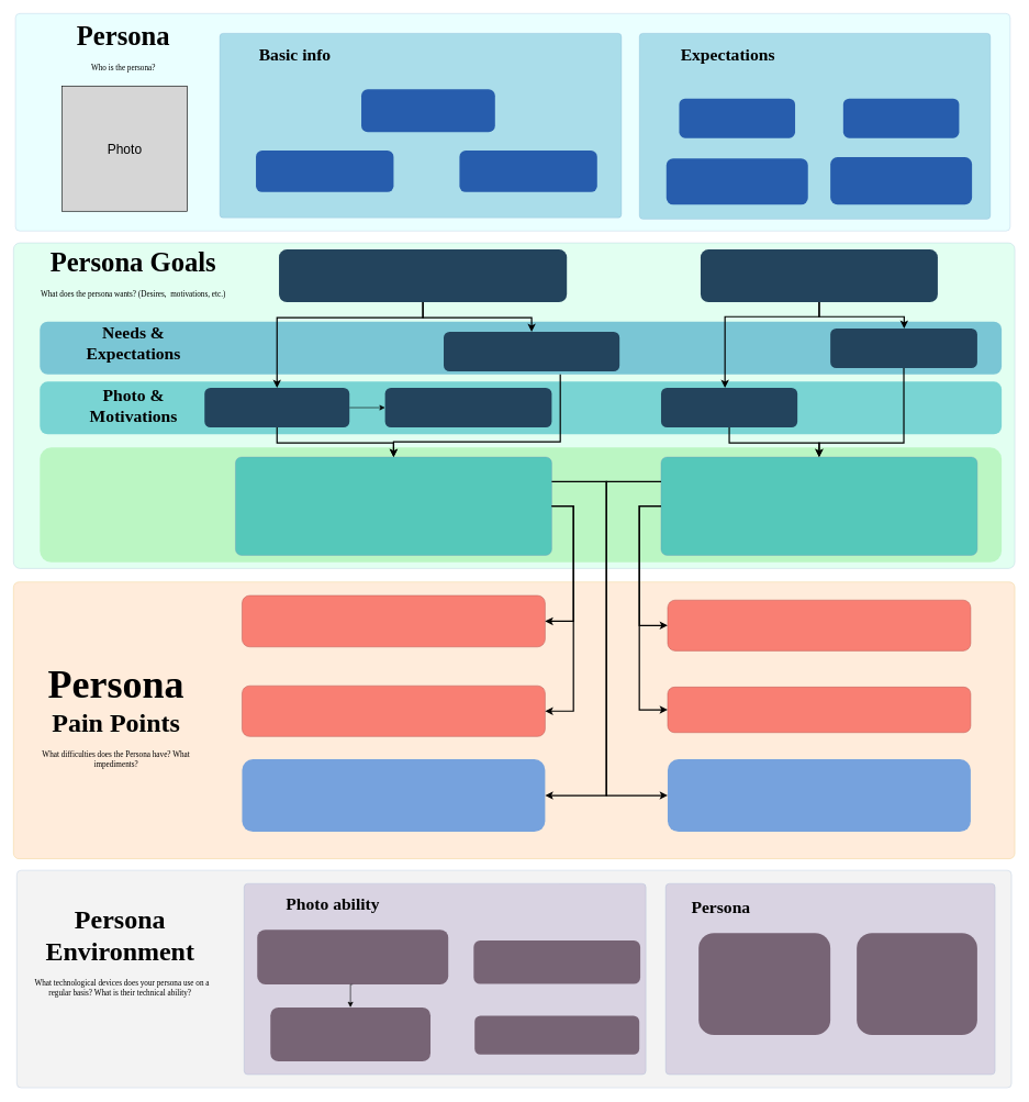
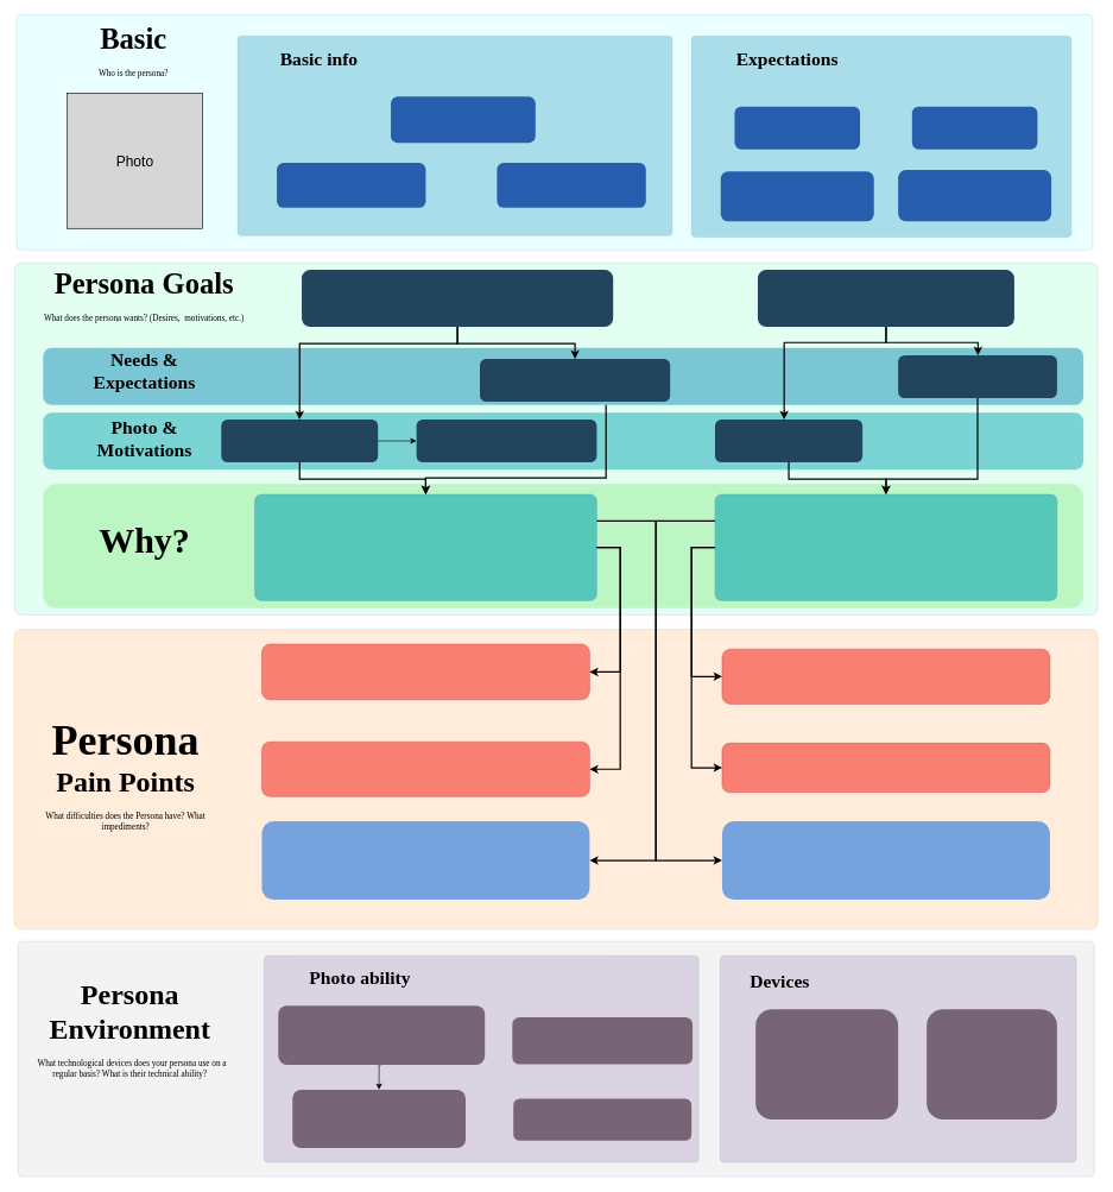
  <mxCell id="0" />
  <mxCell id="1" parent="0" />
  <mxCell id="2" value="" style="fillColor=#B8FDFF;strokeColor=#6c8ebf;opacity=30;rounded=1;arcSize=2;" parent="1" vertex="1"><mxGeometry x="23" y="20" width="1510" height="330" as="geometry" /></mxCell>
  <mxCell id="3" value="" style="fillColor=#9EFFCF;strokeColor=#6c8ebf;opacity=30;rounded=1;arcSize=2;" parent="1" vertex="1"><mxGeometry x="20" y="368" width="1520" height="494" as="geometry" /></mxCell>
  <mxCell id="4" value="" style="fillColor=#81E87D;strokeColor=none;opacity=40;rounded=1;arcSize=10;" parent="1" vertex="1"><mxGeometry x="60" y="678.5" width="1460" height="174" as="geometry" /></mxCell>
  <mxCell id="5" value="" style="fillColor=#12AAB5;strokeColor=none;opacity=50;rounded=1;" parent="1" vertex="1"><mxGeometry x="60" y="578.5" width="1460" height="80" as="geometry" /></mxCell>
  <mxCell id="6" value="" style="fillColor=#158EBA;strokeColor=none;opacity=50;rounded=1;" parent="1" vertex="1"><mxGeometry x="60" y="487.5" width="1460" height="80" as="geometry" /></mxCell>
  <mxCell id="7" value="" style="rounded=1;fillColor=#23445D;gradientColor=none;strokeColor=none;fontColor=#FFFFFF;fontStyle=0;fontFamily=Tahoma;fontSize=23;whiteSpace=wrap;" parent="1" vertex="1"><mxGeometry x="1063" y="378" width="360" height="80" as="geometry" /></mxCell>
  <mxCell id="8" value="" style="rounded=1;fillColor=#23445D;gradientColor=none;strokeColor=none;fontColor=#FFFFFF;fontStyle=0;fontFamily=Tahoma;fontSize=23;whiteSpace=wrap;" parent="1" vertex="1"><mxGeometry x="423" y="378" width="437" height="80" as="geometry" /></mxCell>
  <mxCell id="9" value="" style="edgeStyle=orthogonalEdgeStyle;rounded=0;html=1;jettySize=auto;orthogonalLoop=1;" parent="1" source="10" target="11" edge="1"><mxGeometry relative="1" as="geometry" /></mxCell>
  <mxCell id="10" value="" style="rounded=1;fillColor=#23445D;gradientColor=none;strokeColor=none;fontColor=#FFFFFF;fontStyle=0;fontFamily=Tahoma;fontSize=20;whiteSpace=wrap;" parent="1" vertex="1"><mxGeometry x="310" y="588" width="220" height="60" as="geometry" /></mxCell>
  <mxCell id="11" value="" style="rounded=1;fillColor=#23445D;gradientColor=none;strokeColor=none;fontColor=#FFFFFF;fontStyle=0;fontFamily=Tahoma;fontSize=20;whiteSpace=wrap;" parent="1" vertex="1"><mxGeometry x="584" y="588" width="253" height="60" as="geometry" /></mxCell>
  <mxCell id="12" value="" style="rounded=1;fillColor=#23445D;gradientColor=none;strokeColor=none;fontColor=#FFFFFF;fontStyle=0;fontFamily=Tahoma;fontSize=20;whiteSpace=wrap;" parent="1" vertex="1"><mxGeometry x="673" y="503" width="267" height="60" as="geometry" /></mxCell>
  <mxCell id="13" value="" style="rounded=1;fillColor=#23445D;gradientColor=none;strokeColor=none;fontColor=#FFFFFF;fontStyle=0;fontFamily=Tahoma;fontSize=20;whiteSpace=wrap;" parent="1" vertex="1"><mxGeometry x="1003" y="588" width="207" height="60" as="geometry" /></mxCell>
  <mxCell id="14" value="" style="rounded=1;fillColor=#23445D;gradientColor=none;strokeColor=none;fontColor=#FFFFFF;fontStyle=0;fontFamily=Tahoma;fontSize=20;whiteSpace=wrap;" parent="1" vertex="1"><mxGeometry x="1260" y="498" width="223" height="60" as="geometry" /></mxCell>
  <mxCell id="15" value="" style="edgeStyle=elbowEdgeStyle;elbow=vertical;strokeWidth=2;rounded=0;entryX=0.5;entryY=0;exitX=0.5;exitY=1;" parent="1" source="8" target="10" edge="1"><mxGeometry x="-33" y="267.5" width="100" height="100" as="geometry"><mxPoint x="-83" y="277.5" as="sourcePoint" /><mxPoint x="422" y="497.5" as="targetPoint" /><Array as="points"><mxPoint x="510" y="481.5" /></Array></mxGeometry></mxCell>
  <mxCell id="16" value="" style="edgeStyle=elbowEdgeStyle;elbow=vertical;strokeWidth=2;rounded=0;entryX=0.5;entryY=0;exitX=0.5;exitY=1;" parent="1" source="8" target="12" edge="1"><mxGeometry x="-33" y="267.5" width="100" height="100" as="geometry"><mxPoint x="-83" y="277.5" as="sourcePoint" /><mxPoint x="772" y="497.5" as="targetPoint" /><Array as="points"><mxPoint x="597" y="481.5" /></Array></mxGeometry></mxCell>
  <mxCell id="17" value="" style="edgeStyle=elbowEdgeStyle;elbow=vertical;strokeWidth=2;rounded=0;exitX=0.5;exitY=1;" parent="1" source="7" target="13" edge="1"><mxGeometry x="-187" y="267.5" width="100" height="100" as="geometry"><mxPoint x="-237" y="277.5" as="sourcePoint" /><mxPoint x="-137" y="177.5" as="targetPoint" /><Array as="points"><mxPoint x="1100" y="480" /><mxPoint x="1180" y="480" /><mxPoint x="1170" y="470" /><mxPoint x="1180" y="471.5" /></Array></mxGeometry></mxCell>
  <mxCell id="18" value="" style="edgeStyle=elbowEdgeStyle;elbow=vertical;strokeWidth=2;rounded=0;exitX=0.5;exitY=1;" parent="1" source="7" target="14" edge="1"><mxGeometry x="-187" y="267.5" width="100" height="100" as="geometry"><mxPoint x="-237" y="277.5" as="sourcePoint" /><mxPoint x="-137" y="177.5" as="targetPoint" /><Array as="points"><mxPoint x="1372" y="480" /><mxPoint x="1350" y="480" /><mxPoint x="1260" y="471.5" /></Array></mxGeometry></mxCell>
  <mxCell id="19" value="&lt;h1&gt;&lt;font style=&quot;font-size: 41px&quot;&gt;Persona Goals&lt;/font&gt;&lt;/h1&gt;&lt;p&gt;What does the persona wants? (Desires,&amp;nbsp; motivations, etc.)&lt;/p&gt;" style="text;html=1;strokeColor=none;fillColor=none;spacing=5;spacingTop=-20;whiteSpace=wrap;overflow=hidden;rounded=0;fontFamily=Tahoma;align=center;" parent="1" vertex="1"><mxGeometry x="37" y="367.5" width="330" height="120" as="geometry" /></mxCell>
  <mxCell id="20" value="&lt;h1 style=&quot;font-size: 26px;&quot;&gt;&lt;font style=&quot;font-size: 26px;&quot;&gt;Needs &amp;amp; Expectations&lt;/font&gt;&lt;/h1&gt;" style="text;html=1;strokeColor=none;fillColor=none;spacing=5;spacingTop=-20;whiteSpace=wrap;overflow=hidden;rounded=0;fontFamily=Tahoma;align=center;fontSize=26;" parent="1" vertex="1"><mxGeometry x="93.5" y="482" width="217" height="81" as="geometry" /></mxCell>
  <mxCell id="21" value="&lt;h1 style=&quot;font-size: 26px&quot;&gt;&lt;font style=&quot;font-size: 26px&quot;&gt;Photo &amp;amp; Motivations&lt;/font&gt;&lt;/h1&gt;" style="text;html=1;strokeColor=none;fillColor=none;spacing=5;spacingTop=-20;whiteSpace=wrap;overflow=hidden;rounded=0;fontFamily=Tahoma;align=center;fontSize=26;" parent="1" vertex="1"><mxGeometry x="93.5" y="577" width="217" height="81" as="geometry" /></mxCell>
  <mxCell id="22" value="" style="rounded=1;fillColor=#12AAB5;strokeColor=#6c8ebf;fontColor=#000000;fontStyle=0;fontFamily=Tahoma;fontSize=23;labelBackgroundColor=none;opacity=60;arcSize=6;whiteSpace=wrap;" parent="1" vertex="1"><mxGeometry x="357" y="693" width="480" height="149" as="geometry" /></mxCell>
+ <mxCell id="23" value="&lt;h1 style=&quot;font-size: 50px;&quot;&gt;&lt;font style=&quot;font-size: 50px;&quot;&gt;Why?&lt;/font&gt;&lt;/h1&gt;" style="text;html=1;strokeColor=none;fillColor=none;spacing=5;spacingTop=-20;whiteSpace=wrap;overflow=hidden;rounded=0;fontFamily=Tahoma;align=center;fontSize=50;verticalAlign=middle;" parent="1" vertex="1"><mxGeometry x="94" y="682" width="217" height="170" as="geometry" /></mxCell>
  <mxCell id="24" value="" style="rounded=1;fillColor=#12AAB5;strokeColor=#6c8ebf;fontColor=#000000;fontStyle=0;fontFamily=Tahoma;fontSize=23;labelBackgroundColor=none;opacity=60;arcSize=6;whiteSpace=wrap;" parent="1" vertex="1"><mxGeometry x="1003" y="693" width="480" height="149" as="geometry" /></mxCell>
  <mxCell id="25" value="" style="fillColor=#FFBF87;strokeColor=#d79b00;opacity=30;rounded=1;arcSize=2;" parent="1" vertex="1"><mxGeometry x="20" y="882.5" width="1520" height="420" as="geometry" /></mxCell>
  <mxCell id="26" value="&lt;h1&gt;&lt;font style=&quot;font-size: 60px&quot;&gt;Persona &lt;/font&gt;&lt;font style=&quot;font-size: 40px&quot;&gt;Pain Points&lt;/font&gt;&lt;/h1&gt;&lt;p&gt;What difficulties does the Persona have? What impediments?&lt;/p&gt;" style="text;html=1;strokeColor=none;fillColor=none;spacing=5;spacingTop=-20;whiteSpace=wrap;overflow=hidden;rounded=0;fontFamily=Tahoma;align=center;verticalAlign=middle;" parent="1" vertex="1"><mxGeometry x="41" y="881.5" width="270" height="420" as="geometry" /></mxCell>
  <mxCell id="27" value="" style="rounded=1;fillColor=#F86459;gradientColor=none;strokeColor=#B85450;fontColor=#000000;fontStyle=0;fontFamily=Tahoma;fontSize=20;whiteSpace=wrap;labelBackgroundColor=none;opacity=80;" parent="1" vertex="1"><mxGeometry x="367" y="903" width="460" height="78" as="geometry" /></mxCell>
  <mxCell id="28" value="" style="rounded=1;fillColor=#F86459;gradientColor=none;strokeColor=#B85450;fontColor=#000000;fontStyle=0;fontFamily=Tahoma;fontSize=20;whiteSpace=wrap;labelBackgroundColor=none;opacity=80;" parent="1" vertex="1"><mxGeometry x="367" y="1040" width="460" height="77" as="geometry" /></mxCell>
  <mxCell id="29" value="" style="rounded=1;fillColor=#F86459;gradientColor=none;strokeColor=#B85450;fontColor=#000000;fontStyle=0;fontFamily=Tahoma;fontSize=20;whiteSpace=wrap;labelBackgroundColor=none;opacity=80;" parent="1" vertex="1"><mxGeometry x="1013" y="1042" width="460" height="69" as="geometry" /></mxCell>
  <mxCell id="30" value="" style="rounded=1;fillColor=#F86459;gradientColor=none;strokeColor=#B85450;fontColor=#000000;fontStyle=0;fontFamily=Tahoma;fontSize=20;whiteSpace=wrap;labelBackgroundColor=none;opacity=80;" parent="1" vertex="1"><mxGeometry x="1013" y="910" width="460" height="77" as="geometry" /></mxCell>
  <mxCell id="31" value="" style="edgeStyle=elbowEdgeStyle;elbow=horizontal;strokeWidth=2;rounded=0" parent="1" source="22" target="27" edge="1"><mxGeometry x="490" y="711.5" width="100" height="100" as="geometry"><mxPoint x="880" y="971.5" as="sourcePoint" /><mxPoint x="880" y="1061.5" as="targetPoint" /><Array as="points"><mxPoint x="870" y="851.5" /></Array></mxGeometry></mxCell>
  <mxCell id="32" value="" style="edgeStyle=elbowEdgeStyle;elbow=horizontal;strokeWidth=2;rounded=0;exitX=1;exitY=0.5;entryX=1;entryY=0.5;" parent="1" source="22" target="28" edge="1"><mxGeometry x="510" y="731.5" width="100" height="100" as="geometry"><mxPoint x="850" y="787.5" as="sourcePoint" /><mxPoint x="847" y="951.5" as="targetPoint" /><Array as="points"><mxPoint x="870" y="911.5" /></Array></mxGeometry></mxCell>
  <mxCell id="33" value="" style="edgeStyle=orthogonalEdgeStyle;elbow=horizontal;strokeWidth=2;rounded=0;exitX=1;exitY=0.25;entryX=0;entryY=0.5;" parent="1" source="22" target="42" edge="1"><mxGeometry x="530" y="761.5" width="100" height="100" as="geometry"><mxPoint x="1630" y="821.5" as="sourcePoint" /><mxPoint x="827.143" y="1228.214" as="targetPoint" /><Array as="points"><mxPoint x="920" y="729.5" /><mxPoint x="920" y="1206.5" /></Array></mxGeometry></mxCell>
  <mxCell id="34" value="" style="edgeStyle=orthogonalEdgeStyle;elbow=horizontal;strokeWidth=2;rounded=0;entryX=1;entryY=0.5;exitX=0;exitY=0.25;" parent="1" source="24" target="41" edge="1"><mxGeometry x="540" y="771.5" width="100" height="100" as="geometry"><mxPoint x="1610" y="768.5" as="sourcePoint" /><mxPoint x="1012.857" y="1226.786" as="targetPoint" /><Array as="points"><mxPoint x="920" y="729.5" /><mxPoint x="920" y="1206.5" /></Array></mxGeometry></mxCell>
  <mxCell id="35" value="" style="edgeStyle=elbowEdgeStyle;elbow=horizontal;strokeWidth=2;rounded=0;entryX=0;entryY=0.5;exitX=0;exitY=0.5;" parent="1" source="24" target="30" edge="1"><mxGeometry x="580" y="811.5" width="100" height="100" as="geometry"><mxPoint x="1013" y="778.214" as="sourcePoint" /><mxPoint x="1023" y="1056.786" as="targetPoint" /><Array as="points"><mxPoint x="970" y="921.5" /></Array></mxGeometry></mxCell>
  <mxCell id="36" value="" style="edgeStyle=elbowEdgeStyle;elbow=horizontal;strokeWidth=2;rounded=0;entryX=0;entryY=0.5;exitX=0;exitY=0.5;" parent="1" source="24" target="29" edge="1"><mxGeometry x="590" y="821.5" width="100" height="100" as="geometry"><mxPoint x="1013" y="778.214" as="sourcePoint" /><mxPoint x="1023" y="996.786" as="targetPoint" /><Array as="points"><mxPoint x="970" y="881.5" /></Array></mxGeometry></mxCell>
  <mxCell id="37" value="" style="edgeStyle=elbowEdgeStyle;elbow=vertical;strokeWidth=2;rounded=0;entryX=0.5;entryY=0;exitX=0.5;exitY=1;" parent="1" source="14" target="24" edge="1"><mxGeometry x="620" y="851.5" width="100" height="100" as="geometry"><mxPoint x="1253.176" y="657.088" as="sourcePoint" /><mxPoint x="1253.176" y="702.971" as="targetPoint" /><Array as="points"><mxPoint x="1330" y="671.5" /></Array></mxGeometry></mxCell>
  <mxCell id="38" value="" style="edgeStyle=elbowEdgeStyle;elbow=vertical;strokeWidth=2;rounded=0;entryX=0.5;entryY=0;exitX=0.5;exitY=1;" parent="1" source="13" target="24" edge="1"><mxGeometry x="630" y="861.5" width="100" height="100" as="geometry"><mxPoint x="1428.471" y="567.676" as="sourcePoint" /><mxPoint x="1253.176" y="702.971" as="targetPoint" /><Array as="points"><mxPoint x="1370" y="671.5" /><mxPoint x="1340" y="681.5" /></Array></mxGeometry></mxCell>
  <mxCell id="39" value="" style="edgeStyle=elbowEdgeStyle;elbow=vertical;strokeWidth=2;rounded=0;entryX=0.5;entryY=0;exitX=0.5;exitY=1;" parent="1" source="10" target="22" edge="1"><mxGeometry x="-18" y="985.5" width="100" height="100" as="geometry"><mxPoint x="420" y="681.5" as="sourcePoint" /><mxPoint x="595" y="817.5" as="targetPoint" /><Array as="points"><mxPoint x="520" y="671.5" /><mxPoint x="692" y="805.5" /></Array></mxGeometry></mxCell>
  <mxCell id="40" value="" style="edgeStyle=elbowEdgeStyle;elbow=vertical;strokeWidth=2;rounded=0;entryX=0.5;entryY=0;" parent="1" source="6" target="22" edge="1"><mxGeometry x="-27" y="960" width="100" height="100" as="geometry"><mxPoint x="771" y="666" as="sourcePoint" /><mxPoint x="596" y="701.5" as="targetPoint" /><Array as="points"><mxPoint x="850" y="670" /><mxPoint x="720" y="670" /><mxPoint x="700" y="670" /><mxPoint x="700" y="671.5" /></Array></mxGeometry></mxCell>
  <mxCell id="41" value="" style="rounded=1;fillColor=#5490DE;strokeColor=none;fontColor=#000000;fontStyle=0;fontFamily=Tahoma;fontSize=20;whiteSpace=wrap;spacingLeft=10;spacingRight=10;opacity=80;" parent="1" vertex="1"><mxGeometry x="367" y="1151.5" width="460" height="110" as="geometry" /></mxCell>
  <mxCell id="42" value="" style="rounded=1;fillColor=#5490DE;strokeColor=none;fontColor=#000000;fontStyle=0;fontFamily=Tahoma;fontSize=20;whiteSpace=wrap;spacingLeft=10;spacingRight=10;opacity=80;" parent="1" vertex="1"><mxGeometry x="1013" y="1151.5" width="460" height="110" as="geometry" /></mxCell>
- <mxCell id="43" value="&lt;h1&gt;&lt;font style=&quot;font-size: 41px&quot;&gt;Persona&lt;/font&gt;&lt;/h1&gt;&lt;p&gt;Who is the persona?&lt;/p&gt;" style="text;html=1;strokeColor=none;fillColor=none;spacing=5;spacingTop=-20;whiteSpace=wrap;overflow=hidden;rounded=0;fontFamily=Tahoma;align=center;" parent="1" vertex="1"><mxGeometry x="41" y="25" width="292" height="110" as="geometry" /></mxCell>
+ <mxCell id="43" value="&lt;h1&gt;&lt;font style=&quot;font-size: 41px&quot;&gt;Basic&lt;/font&gt;&lt;/h1&gt;&lt;p&gt;Who is the persona?&lt;/p&gt;" style="text;html=1;strokeColor=none;fillColor=none;spacing=5;spacingTop=-20;whiteSpace=wrap;overflow=hidden;rounded=0;fontFamily=Tahoma;align=center;" parent="1" vertex="1"><mxGeometry x="41" y="25" width="292" height="110" as="geometry" /></mxCell>
  <mxCell id="44" value="" style="fillColor=#158EBA;strokeColor=#6c8ebf;opacity=30;rounded=1;arcSize=2;" parent="1" vertex="1"><mxGeometry x="970" y="50" width="533" height="282" as="geometry" /></mxCell>
  <mxCell id="45" value="&lt;h1 style=&quot;font-size: 26px&quot;&gt;&lt;font style=&quot;font-size: 26px&quot;&gt;Expectations&lt;/font&gt;&lt;/h1&gt;" style="text;html=1;strokeColor=none;fillColor=none;spacing=5;spacingTop=-20;whiteSpace=wrap;overflow=hidden;rounded=0;fontFamily=Tahoma;align=center;fontSize=26;" parent="1" vertex="1"><mxGeometry x="990" y="60" width="229" height="50" as="geometry" /></mxCell>
  <mxCell id="46" value="" style="rounded=1;fillColor=#275DAD;gradientColor=none;strokeColor=none;fontColor=#FFFFFF;fontStyle=0;fontFamily=Tahoma;fontSize=23;whiteSpace=wrap;" parent="1" vertex="1"><mxGeometry x="1030.5" y="149" width="176" height="60" as="geometry" /></mxCell>
  <mxCell id="47" value="" style="rounded=1;fillColor=#275DAD;gradientColor=none;strokeColor=none;fontColor=#FFFFFF;fontStyle=0;fontFamily=Tahoma;fontSize=23;whiteSpace=wrap;" parent="1" vertex="1"><mxGeometry x="1011" y="240" width="215" height="70" as="geometry" /></mxCell>
  <mxCell id="48" value="" style="fillColor=#158EBA;strokeColor=#6c8ebf;opacity=30;rounded=1;arcSize=2;" parent="1" vertex="1"><mxGeometry x="333" y="50" width="610" height="280" as="geometry" /></mxCell>
  <mxCell id="49" value="&lt;h1 style=&quot;font-size: 26px&quot;&gt;&lt;font style=&quot;font-size: 26px&quot;&gt;Basic info&lt;/font&gt;&lt;/h1&gt;" style="text;html=1;strokeColor=none;fillColor=none;spacing=5;spacingTop=-20;whiteSpace=wrap;overflow=hidden;rounded=0;fontFamily=Tahoma;align=center;fontSize=26;" parent="1" vertex="1"><mxGeometry x="333" y="60" width="229" height="50" as="geometry" /></mxCell>
  <mxCell id="50" value="" style="rounded=1;fillColor=#275DAD;gradientColor=none;strokeColor=none;fontColor=#FFFFFF;fontStyle=0;fontFamily=Tahoma;fontSize=23;whiteSpace=wrap;" parent="1" vertex="1"><mxGeometry x="548" y="135" width="203" height="65" as="geometry" /></mxCell>
  <mxCell id="51" value="" style="fillColor=#D6D6D6;strokeColor=#6c8ebf;opacity=30;rounded=1;arcSize=2;" parent="1" vertex="1"><mxGeometry x="25" y="1320" width="1510" height="330" as="geometry" /></mxCell>
  <mxCell id="52" value="&lt;h1&gt;&lt;font style=&quot;font-size: 40px&quot;&gt;Persona Environment&lt;/font&gt;&lt;/h1&gt;&lt;p&gt;&amp;nbsp;&amp;nbsp;&lt;span&gt;What technological devices does your persona use on a regular basis? What is their technical ability?&lt;/span&gt;&lt;/p&gt;" style="text;html=1;strokeColor=none;fillColor=none;spacing=5;spacingTop=-20;whiteSpace=wrap;overflow=hidden;rounded=0;fontFamily=Tahoma;align=center;verticalAlign=middle;" parent="1" vertex="1"><mxGeometry x="41" y="1340" width="282" height="220" as="geometry" /></mxCell>
  <mxCell id="53" value="" style="fillColor=#9C89B8;strokeColor=#6c8ebf;opacity=30;rounded=1;arcSize=2;" parent="1" vertex="1"><mxGeometry x="370" y="1340" width="610" height="290" as="geometry" /></mxCell>
  <mxCell id="54" value="&lt;h1 style=&quot;font-size: 26px&quot;&gt;&lt;font style=&quot;font-size: 26px&quot;&gt;Photo ability&lt;/font&gt;&lt;/h1&gt;" style="text;html=1;strokeColor=none;fillColor=none;spacing=5;spacingTop=-20;whiteSpace=wrap;overflow=hidden;rounded=0;fontFamily=Tahoma;align=center;fontSize=26;" parent="1" vertex="1"><mxGeometry x="380" y="1350" width="250" height="81" as="geometry" /></mxCell>
  <mxCell id="55" value="" style="fillColor=#9C89B8;strokeColor=#6c8ebf;opacity=30;rounded=1;arcSize=2;" parent="1" vertex="1"><mxGeometry x="1010" y="1340" width="500" height="290" as="geometry" /></mxCell>
- <mxCell id="56" value="&lt;h1 style=&quot;font-size: 26px&quot;&gt;&lt;font style=&quot;font-size: 26px&quot;&gt;Persona&lt;/font&gt;&lt;/h1&gt;" style="text;html=1;strokeColor=none;fillColor=none;spacing=5;spacingTop=-20;whiteSpace=wrap;overflow=hidden;rounded=0;fontFamily=Tahoma;align=center;fontSize=26;" parent="1" vertex="1"><mxGeometry x="969" y="1354" width="250" height="81" as="geometry" /></mxCell>
+ <mxCell id="56" value="&lt;h1 style=&quot;font-size: 26px&quot;&gt;&lt;font style=&quot;font-size: 26px&quot;&gt;Devices&lt;/font&gt;&lt;/h1&gt;" style="text;html=1;strokeColor=none;fillColor=none;spacing=5;spacingTop=-20;whiteSpace=wrap;overflow=hidden;rounded=0;fontFamily=Tahoma;align=center;fontSize=26;" parent="1" vertex="1"><mxGeometry x="969" y="1354" width="250" height="81" as="geometry" /></mxCell>
  <mxCell id="57" value="" style="rounded=1;fillColor=#275DAD;gradientColor=none;strokeColor=none;fontColor=#FFFFFF;fontStyle=0;fontFamily=Tahoma;fontSize=23;whiteSpace=wrap;" parent="1" vertex="1"><mxGeometry x="388" y="228" width="209" height="63" as="geometry" /></mxCell>
  <mxCell id="58" value="" style="rounded=1;fillColor=#275DAD;gradientColor=none;strokeColor=none;fontColor=#FFFFFF;fontStyle=0;fontFamily=Tahoma;fontSize=23;whiteSpace=wrap;" parent="1" vertex="1"><mxGeometry x="697" y="228" width="209" height="63" as="geometry" /></mxCell>
  <mxCell id="59" value="" style="rounded=1;fillColor=#275DAD;gradientColor=none;strokeColor=none;fontColor=#FFFFFF;fontStyle=0;fontFamily=Tahoma;fontSize=23;whiteSpace=wrap;" parent="1" vertex="1"><mxGeometry x="1260" y="238" width="215" height="72" as="geometry" /></mxCell>
  <mxCell id="60" value="" style="rounded=1;fillColor=#60495A;strokeColor=none;fontColor=#FFFFFF;fontStyle=0;fontFamily=Tahoma;fontSize=20;whiteSpace=wrap;spacingLeft=10;spacingRight=10;opacity=80;" parent="1" vertex="1"><mxGeometry x="1060" y="1415" width="200" height="155" as="geometry" /></mxCell>
  <mxCell id="61" value="" style="rounded=1;fillColor=#60495A;strokeColor=none;fontColor=#FFFFFF;fontStyle=0;fontFamily=Tahoma;fontSize=20;whiteSpace=wrap;spacingLeft=10;spacingRight=10;opacity=80;" parent="1" vertex="1"><mxGeometry x="1300" y="1415" width="183" height="155" as="geometry" /></mxCell>
  <mxCell id="62" style="edgeStyle=orthogonalEdgeStyle;rounded=0;html=1;exitX=0.5;exitY=1;exitDx=0;exitDy=0;entryX=0.5;entryY=0;entryDx=0;entryDy=0;jettySize=auto;orthogonalLoop=1;" parent="1" source="63" target="66" edge="1"><mxGeometry relative="1" as="geometry" /></mxCell>
  <mxCell id="63" value="" style="rounded=1;fillColor=#60495A;strokeColor=none;fontColor=#FFFFFF;fontStyle=0;fontFamily=Tahoma;fontSize=20;whiteSpace=wrap;spacingLeft=10;spacingRight=10;opacity=80;" parent="1" vertex="1"><mxGeometry x="390" y="1410" width="290" height="83" as="geometry" /></mxCell>
  <mxCell id="64" value="" style="rounded=1;fillColor=#60495A;strokeColor=none;fontColor=#FFFFFF;fontStyle=0;fontFamily=Tahoma;fontSize=20;whiteSpace=wrap;spacingLeft=10;spacingRight=10;opacity=80;" parent="1" vertex="1"><mxGeometry x="718.5" y="1426.5" width="253" height="66" as="geometry" /></mxCell>
  <mxCell id="65" value="" style="rounded=1;fillColor=#60495A;strokeColor=none;fontColor=#FFFFFF;fontStyle=0;fontFamily=Tahoma;fontSize=20;whiteSpace=wrap;spacingLeft=10;spacingRight=10;opacity=80;" parent="1" vertex="1"><mxGeometry x="720" y="1540.5" width="250" height="59" as="geometry" /></mxCell>
  <mxCell id="66" value="" style="rounded=1;fillColor=#60495A;strokeColor=none;fontColor=#FFFFFF;fontStyle=0;fontFamily=Tahoma;fontSize=20;whiteSpace=wrap;spacingLeft=10;spacingRight=10;opacity=80;" parent="1" vertex="1"><mxGeometry x="410" y="1528" width="243" height="82" as="geometry" /></mxCell>
  <mxCell id="67" value="&lt;font color=&quot;#000000&quot;&gt;Photo&lt;/font&gt;" style="rounded=0;whiteSpace=wrap;html=1;fillColor=#d6d6d6;fontSize=20;fontColor=#FFFFFF;" parent="1" vertex="1"><mxGeometry x="94" y="130" width="190" height="190" as="geometry" /></mxCell>
  <mxCell id="68" value="" style="rounded=1;fillColor=#275DAD;gradientColor=none;strokeColor=none;fontColor=#FFFFFF;fontStyle=0;fontFamily=Tahoma;fontSize=23;whiteSpace=wrap;" parent="1" vertex="1"><mxGeometry x="1279.5" y="149" width="176" height="60" as="geometry" /></mxCell>
